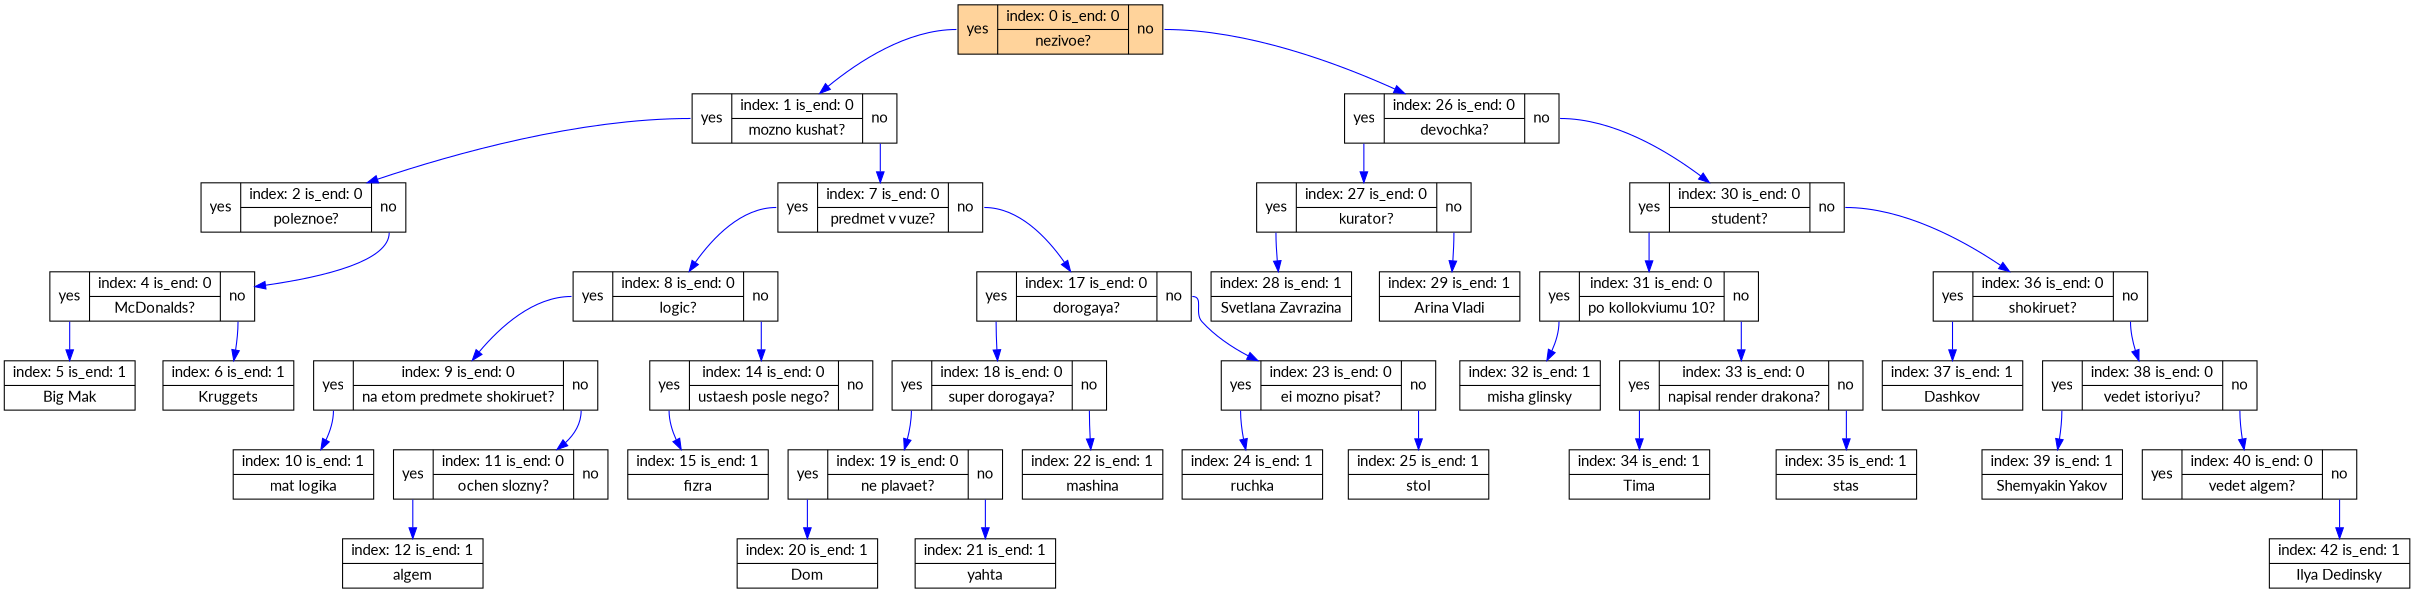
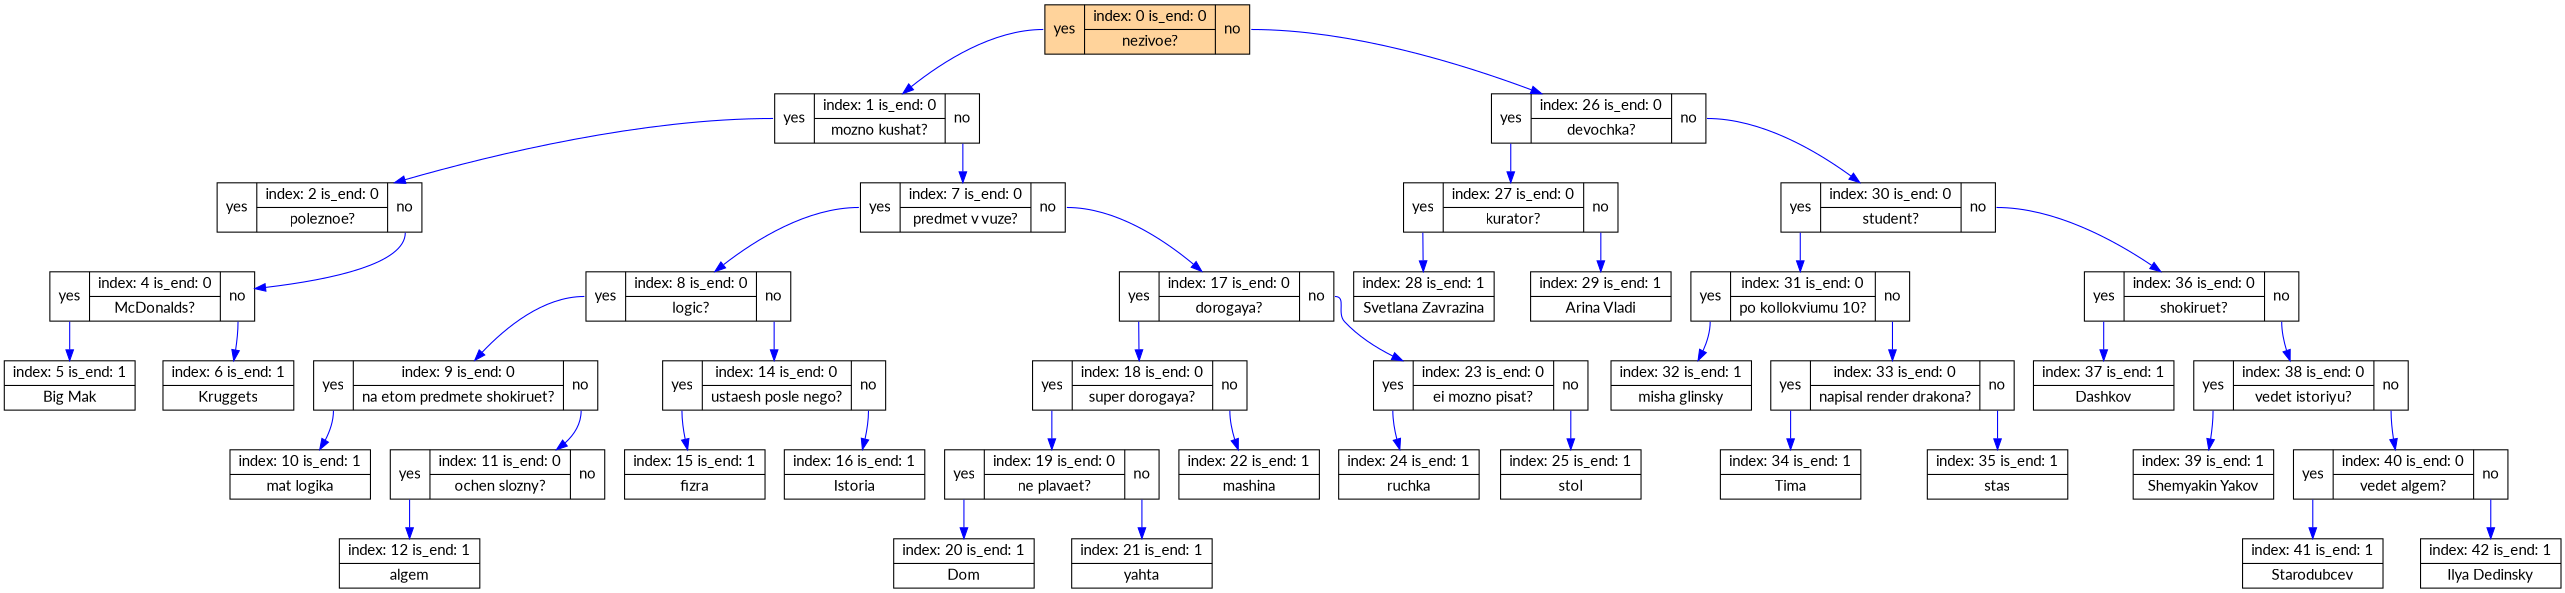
  digraph {
    fontname=Lato
    node [fontname=Lato shape=record]
    edge [color=blue fontname=Lato tailport=lp2]
    n1 [fillcolor=burlywood1 label=" <lp1> yes | { index: 0 is_end: 0 | nezivoe?} | <lp2> no" style=filled]
    n2 [label=" <lp27> yes | { index: 26 is_end: 0 | devochka?} | <lp28> no"]
    n3 [label=" <lp2> yes | { index: 1 is_end: 0 | mozno kushat?} | <lp3> no"]
    n4 [label=" <lp31> yes | { index: 30 is_end: 0 | student?} | <lp32> no"]
    n5 [label=" <lp28> yes | { index: 27 is_end: 0 | kurator?} | <lp29> no"]
    n6 [label=" <lp8> yes | { index: 7 is_end: 0 | predmet v vuze?} | <lp9> no"]
    n7 [label=" <lp3> yes | { index: 2 is_end: 0 | poleznoe?} | <lp4> no"]
    n8 [label=" <lp37> yes | { index: 36 is_end: 0 | shokiruet?} | <lp38> no"]
    n9 [label=" <lp32> yes | { index: 31 is_end: 0 | po kollokviumu 10?} | <lp33> no"]
    n10 [label=" { index: 29 is_end: 1 | Arina Vladi}"]
    n11 [label=" { index: 28 is_end: 1 | Svetlana Zavrazina}"]
    n12 [label=" <lp39> yes | { index: 38 is_end: 0 | vedet istoriyu?} | <lp40> no"]
    n13 [label=" { index: 37 is_end: 1 | Dashkov}"]
    n14 [label=" <lp34> yes | { index: 33 is_end: 0 | napisal render drakona?} | <lp35> no"]
    n15 [label=" { index: 32 is_end: 1 | misha glinsky}"]
    n16 [label=" <lp41> yes | { index: 40 is_end: 0 | vedet algem?} | <lp42> no"]
    n17 [label=" { index: 39 is_end: 1 | Shemyakin Yakov}"]
    n18 [label=" { index: 42 is_end: 1 | Ilya Dedinsky}"]
+   n19 [label=" { index: 41 is_end: 1 | Starodubcev}"]
    n20 [label=" { index: 35 is_end: 1 | stas}"]
    n21 [label=" { index: 34 is_end: 1 | Tima}"]
    n22 [label=" <lp18> yes | { index: 17 is_end: 0 | dorogaya?} | <lp19> no"]
    n23 [label=" <lp9> yes | { index: 8 is_end: 0 | logic?} | <lp10> no"]
    n24 [label=" <lp5> yes | { index: 4 is_end: 0 | McDonalds?} | <lp6> no"]
    n25 [label=" <lp24> yes | { index: 23 is_end: 0 | ei mozno pisat?} | <lp25> no"]
    n26 [label=" <lp19> yes | { index: 18 is_end: 0 | super dorogaya?} | <lp20> no"]
    n27 [label=" <lp15> yes | { index: 14 is_end: 0 | ustaesh posle nego?} | <lp16> no"]
    n28 [label=" <lp10> yes | { index: 9 is_end: 0 | na etom predmete shokiruet?} | <lp11> no"]
    n29 [label=" { index: 25 is_end: 1 | stol}"]
    n30 [label=" { index: 24 is_end: 1 | ruchka}"]
    n31 [label=" { index: 22 is_end: 1 | mashina}"]
    n32 [label=" <lp20> yes | { index: 19 is_end: 0 | ne plavaet?} | <lp21> no"]
    n33 [label=" { index: 21 is_end: 1 | yahta}"]
    n34 [label=" { index: 20 is_end: 1 | Dom}"]
+   n35 [label=" { index: 16 is_end: 1 | Istoria}"]
    n36 [label=" { index: 15 is_end: 1 | fizra}"]
    n37 [label=" <lp12> yes | { index: 11 is_end: 0 | ochen slozny?} | <lp13> no"]
    n38 [label=" { index: 10 is_end: 1 | mat logika}"]
    n39 [label=" { index: 12 is_end: 1 | algem}"]
    n40 [label=" { index: 6 is_end: 1 | Kruggets}"]
    n41 [label=" { index: 5 is_end: 1 | Big Mak}"]
    n1 -> n2
    n1 -> n3 [tailport=lp1]
    n2 -> n4 [tailport=lp28]
    n2 -> n5 [tailport=lp27]
    n3 -> n6 [tailport=lp3]
    n3 -> n7
    n4 -> n8 [tailport=lp32]
    n4 -> n9 [tailport=lp31]
    n5 -> n10 [tailport=lp29]
    n5 -> n11 [tailport=lp28]
    n6 -> n22 [tailport=lp9]
    n6 -> n23 [tailport=lp8]
    n7 -> n24 [tailport=lp4]
    n8 -> n12 [tailport=lp38]
    n8 -> n13 [tailport=lp37]
    n9 -> n14 [tailport=lp33]
    n9 -> n15 [tailport=lp32]
    n12 -> n16 [tailport=lp40]
    n12 -> n17 [tailport=lp39]
    n14 -> n20 [tailport=lp35]
    n14 -> n21 [tailport=lp34]
    n16 -> n18 [tailport=lp42]
+   n16 -> n19 [tailport=lp41]
    n22 -> n25 [tailport=lp19]
    n22 -> n26 [tailport=lp18]
    n23 -> n27 [tailport=lp10]
    n23 -> n28 [tailport=lp9]
    n24 -> n40 [tailport=lp6]
    n24 -> n41 [tailport=lp5]
    n25 -> n29 [tailport=lp25]
    n25 -> n30 [tailport=lp24]
    n26 -> n31 [tailport=lp20]
    n26 -> n32 [tailport=lp19]
+   n27 -> n35 [tailport=lp16]
    n27 -> n36 [tailport=lp15]
    n28 -> n37 [tailport=lp11]
    n28 -> n38 [tailport=lp10]
    n32 -> n33 [tailport=lp21]
    n32 -> n34 [tailport=lp20]
    n37 -> n39 [tailport=lp12]
  }
